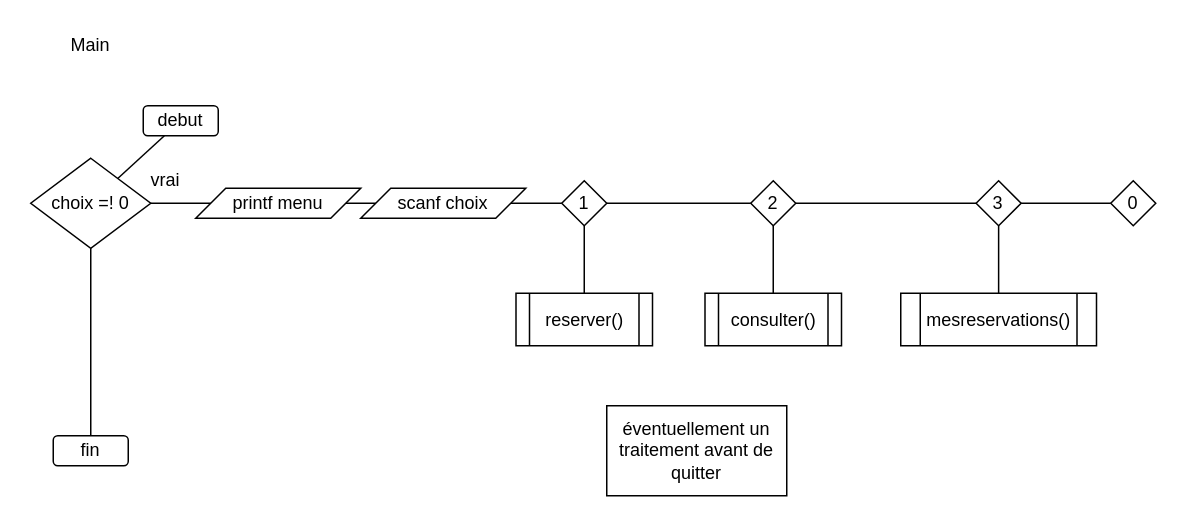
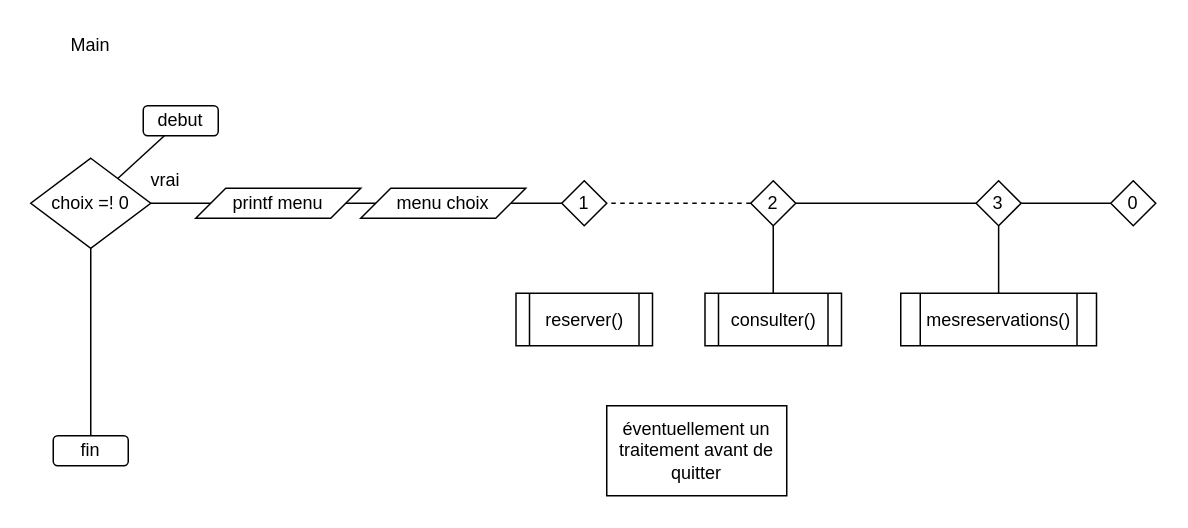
  <mxCell id="0" />
  <mxCell id="1" parent="0" />
  <mxCell id="2" value="debut" style="rounded=1;whiteSpace=wrap;html=1;" vertex="1" parent="1"><mxGeometry x="95" y="70" width="50" height="20" as="geometry" /></mxCell>
  <mxCell id="3" value="" style="endArrow=none;html=1;" edge="1" parent="1" source="5" target="2"><mxGeometry width="50" height="50" relative="1" as="geometry"><mxPoint x="60" y="130" as="sourcePoint" /><mxPoint x="170" y="80" as="targetPoint" /></mxGeometry></mxCell>
  <mxCell id="4" value="Main" style="text;html=1;strokeColor=none;fillColor=none;align=center;verticalAlign=middle;whiteSpace=wrap;rounded=0;" vertex="1" parent="1"><mxGeometry x="40" y="20" width="40" height="20" as="geometry" /></mxCell>
  <mxCell id="5" value="choix =! 0" style="rhombus;whiteSpace=wrap;html=1;" vertex="1" parent="1"><mxGeometry x="20" y="105" width="80" height="60" as="geometry" /></mxCell>
  <mxCell id="6" value="fin" style="rounded=1;whiteSpace=wrap;html=1;" vertex="1" parent="1"><mxGeometry x="35" y="290" width="50" height="20" as="geometry" /></mxCell>
  <mxCell id="7" value="" style="endArrow=none;html=1;" edge="1" parent="1" source="6" target="5"><mxGeometry width="50" height="50" relative="1" as="geometry"><mxPoint x="30" y="240" as="sourcePoint" /><mxPoint x="80" y="190" as="targetPoint" /></mxGeometry></mxCell>
  <mxCell id="8" value="" style="endArrow=none;html=1;" edge="1" parent="1" source="5" target="12"><mxGeometry width="50" height="50" relative="1" as="geometry"><mxPoint x="130" y="200" as="sourcePoint" /><mxPoint x="195" y="180" as="targetPoint" /></mxGeometry></mxCell>
  <mxCell id="9" value="vrai" style="text;html=1;strokeColor=none;fillColor=none;align=center;verticalAlign=middle;whiteSpace=wrap;rounded=0;" vertex="1" parent="1"><mxGeometry x="90" y="110" width="40" height="20" as="geometry" /></mxCell>
  <mxCell id="10" value="" style="endArrow=none;html=1;" edge="1" parent="1" source="12" target="13"><mxGeometry width="50" height="50" relative="1" as="geometry"><mxPoint x="285" y="180" as="sourcePoint" /><mxPoint x="345" y="180" as="targetPoint" /></mxGeometry></mxCell>
  <mxCell id="11" value="" style="endArrow=none;html=1;" edge="1" parent="1" source="13" target="14"><mxGeometry width="50" height="50" relative="1" as="geometry"><mxPoint x="435" y="180" as="sourcePoint" /><mxPoint x="510" y="180" as="targetPoint" /></mxGeometry></mxCell>
  <mxCell id="12" value="printf menu" style="shape=parallelogram;perimeter=parallelogramPerimeter;whiteSpace=wrap;html=1;fixedSize=1;" vertex="1" parent="1"><mxGeometry x="130" y="125" width="110" height="20" as="geometry" /></mxCell>
- <mxCell id="13" value="scanf choix" style="shape=parallelogram;perimeter=parallelogramPerimeter;whiteSpace=wrap;html=1;fixedSize=1;" vertex="1" parent="1"><mxGeometry x="240" y="125" width="110" height="20" as="geometry" /></mxCell>
+ <mxCell id="13" value="menu choix" style="shape=parallelogram;perimeter=parallelogramPerimeter;whiteSpace=wrap;html=1;fixedSize=1;" vertex="1" parent="1"><mxGeometry x="240" y="125" width="110" height="20" as="geometry" /></mxCell>
  <mxCell id="14" value="1" style="rhombus;whiteSpace=wrap;html=1;" vertex="1" parent="1"><mxGeometry x="374" y="120" width="30" height="30" as="geometry" /></mxCell>
  <mxCell id="15" value="2" style="rhombus;whiteSpace=wrap;html=1;" vertex="1" parent="1"><mxGeometry x="500" y="120" width="30" height="30" as="geometry" /></mxCell>
- <mxCell id="16" value="" style="endArrow=none;html=1;" edge="1" parent="1" source="15" target="14"><mxGeometry width="50" height="50" relative="1" as="geometry"><mxPoint x="300" y="330" as="sourcePoint" /><mxPoint x="350" y="280" as="targetPoint" /></mxGeometry></mxCell>
+ <mxCell id="16" value="" style="endArrow=none;html=1;dashed=1;" edge="1" parent="1" source="15" target="14"><mxGeometry width="50" height="50" relative="1" as="geometry"><mxPoint x="300" y="330" as="sourcePoint" /><mxPoint x="350" y="280" as="targetPoint" /></mxGeometry></mxCell>
  <mxCell id="17" value="reserver()" style="shape=process;whiteSpace=wrap;html=1;backgroundOutline=1;" vertex="1" parent="1"><mxGeometry x="343.5" y="195" width="91" height="35" as="geometry" /></mxCell>
- <mxCell id="18" value="" style="endArrow=none;html=1;" edge="1" parent="1" source="14" target="17"><mxGeometry width="50" height="50" relative="1" as="geometry"><mxPoint x="300" y="330" as="sourcePoint" /><mxPoint x="350" y="280" as="targetPoint" /></mxGeometry></mxCell>
  <mxCell id="19" value="consulter()" style="shape=process;whiteSpace=wrap;html=1;backgroundOutline=1;" vertex="1" parent="1"><mxGeometry x="469.5" y="195" width="91" height="35" as="geometry" /></mxCell>
  <mxCell id="20" value="" style="endArrow=none;html=1;" edge="1" parent="1" source="19" target="15"><mxGeometry width="50" height="50" relative="1" as="geometry"><mxPoint x="470" y="330" as="sourcePoint" /><mxPoint x="520" y="280" as="targetPoint" /></mxGeometry></mxCell>
  <mxCell id="21" value="3" style="rhombus;whiteSpace=wrap;html=1;" vertex="1" parent="1"><mxGeometry x="650.25" y="120" width="30" height="30" as="geometry" /></mxCell>
  <mxCell id="22" value="" style="endArrow=none;html=1;" edge="1" parent="1" source="15" target="21"><mxGeometry width="50" height="50" relative="1" as="geometry"><mxPoint x="520" y="135" as="sourcePoint" /><mxPoint x="600" y="70" as="targetPoint" /></mxGeometry></mxCell>
  <mxCell id="23" value="mesreservations()" style="shape=process;whiteSpace=wrap;html=1;backgroundOutline=1;" vertex="1" parent="1"><mxGeometry x="600" y="195" width="130.5" height="35" as="geometry" /></mxCell>
  <mxCell id="24" value="" style="endArrow=none;html=1;" edge="1" parent="1" source="23" target="21"><mxGeometry width="50" height="50" relative="1" as="geometry"><mxPoint x="610" y="170" as="sourcePoint" /><mxPoint x="660" y="120" as="targetPoint" /></mxGeometry></mxCell>
  <mxCell id="25" value="0" style="rhombus;whiteSpace=wrap;html=1;" vertex="1" parent="1"><mxGeometry x="740" y="120" width="30" height="30" as="geometry" /></mxCell>
  <mxCell id="26" value="" style="endArrow=none;html=1;" edge="1" parent="1" source="21" target="25"><mxGeometry width="50" height="50" relative="1" as="geometry"><mxPoint x="660" y="160" as="sourcePoint" /><mxPoint x="710" y="110" as="targetPoint" /></mxGeometry></mxCell>
  <mxCell id="27" value="éventuellement un traitement avant de quitter" style="rounded=0;whiteSpace=wrap;html=1;" vertex="1" parent="1"><mxGeometry x="404" y="270" width="120" height="60" as="geometry" /></mxCell>
